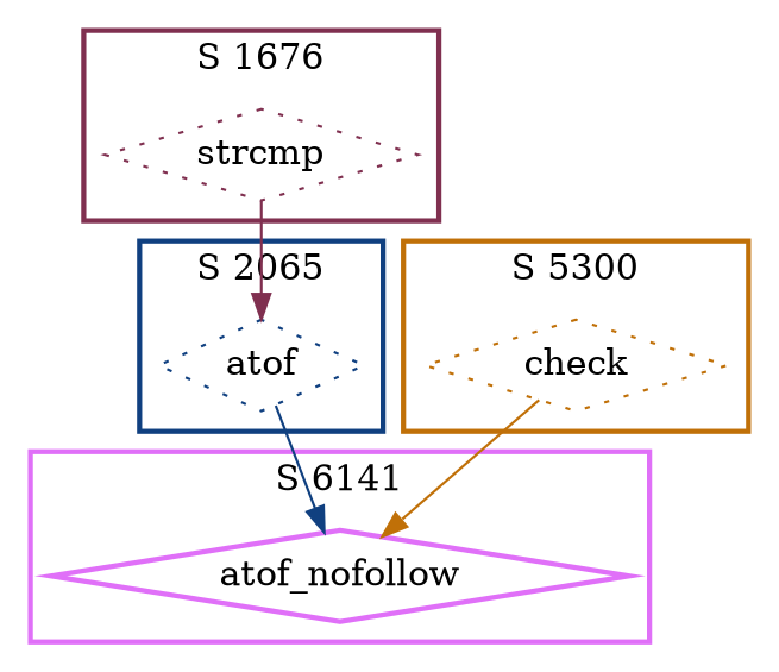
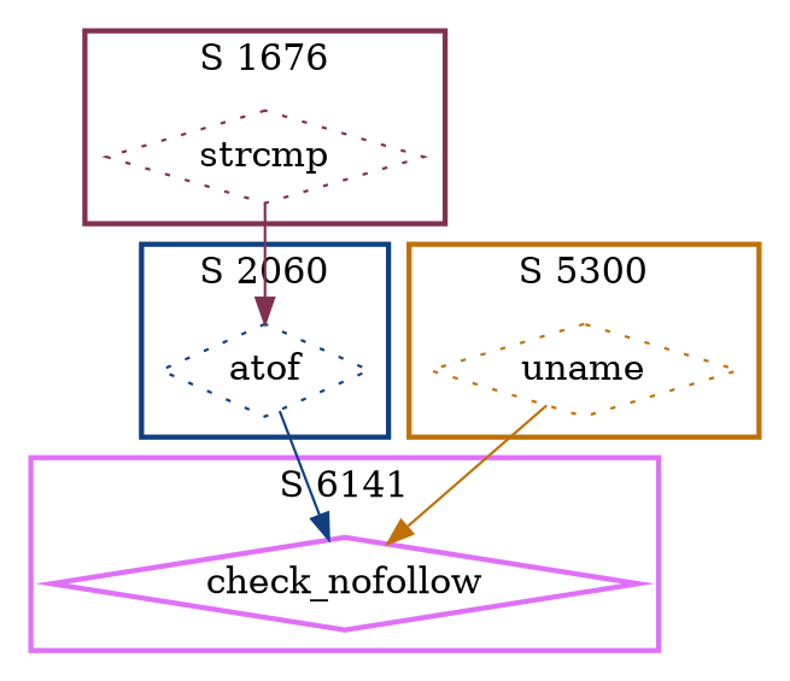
  digraph {
    node [shape=diamond style=dotted]
-   n1 [color="#E070F8" label=atof_nofollow style=bold]
+   n1 [color="#E070F8" label=check_nofollow style=bold]
    n2 [color="#104080" label=atof]
-   n3 [color="#C07008" label=check]
+   n3 [color="#C07008" label=uname]
    n4 [color="#803050" label=strcmp]
    subgraph cluster_1 {
      color="#E070F8"
      label="S 6141"
      style=bold
      n1
    }
    subgraph cluster_2 {
      color="#104080"
-     label="S 2065"
+     label="S 2060"
      style=bold
      n2
    }
    subgraph cluster_3 {
      color="#C07008"
      label="S 5300"
      style=bold
      n3
    }
    subgraph cluster_4 {
      color="#803050"
      label="S 1676"
      style=bold
      n4
    }
    n2 -> n1 [color="#104080"]
    n3 -> n1 [color="#C07008"]
    n4 -> n2 [color="#803050"]
  }
